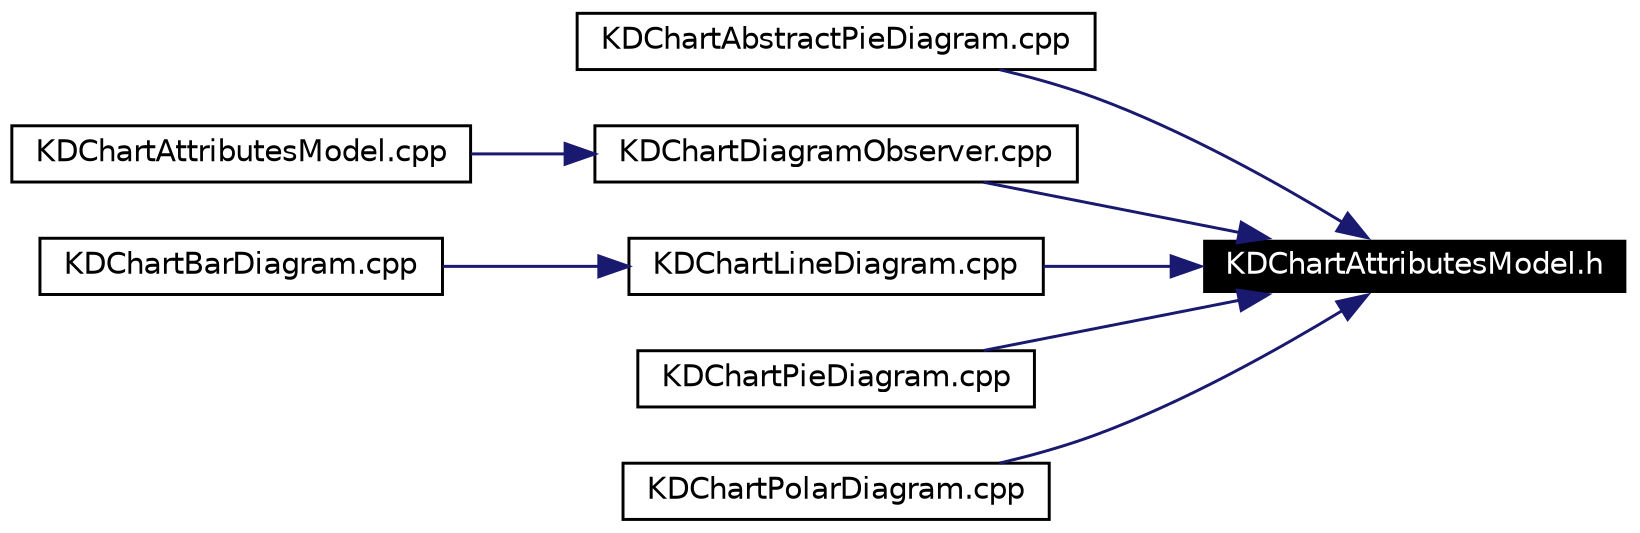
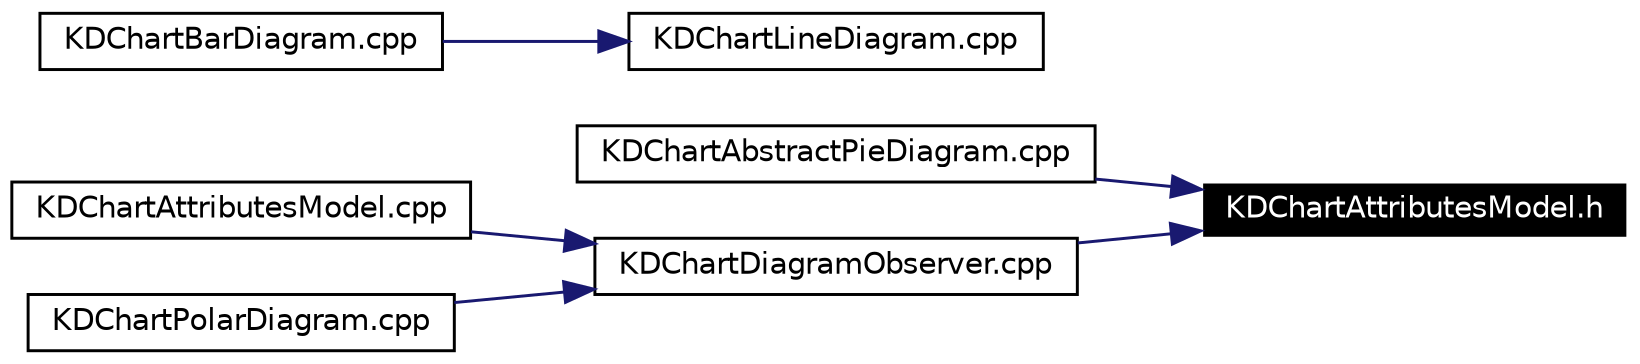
  digraph {
    rankdir=LR
    node [color=black fontname=Helvetica fontsize=10 shape=record]
    edge [color=midnightblue fontname=Helvetica fontsize=10 labelfontname=Helvetica labelfontsize=10 style=solid]
    n1 [color=white fillcolor=black fontcolor=white height=0.2 label="KDChartAttributesModel.h" style=filled width=0.4]
    n2 [height=0.2 label="KDChartAbstractPieDiagram.cpp" width=0.4]
    n3 [height=0.2 label="KDChartAttributesModel.cpp" width=0.4]
    n4 [height=0.2 label="KDChartDiagramObserver.cpp" width=0.4]
    n5 [height=0.2 label="KDChartBarDiagram.cpp" width=0.4]
    n6 [height=0.2 label="KDChartLineDiagram.cpp" width=0.4]
-   n7 [height=0.2 label="KDChartPieDiagram.cpp" width=0.4]
    n8 [height=0.2 label="KDChartPolarDiagram.cpp" width=0.4]
    n2 -> n1
    n3 -> n4
    n4 -> n1
    n5 -> n6
-   n6 -> n1
-   n7 -> n1
-   n8 -> n1
+   n8 -> n4
  }
